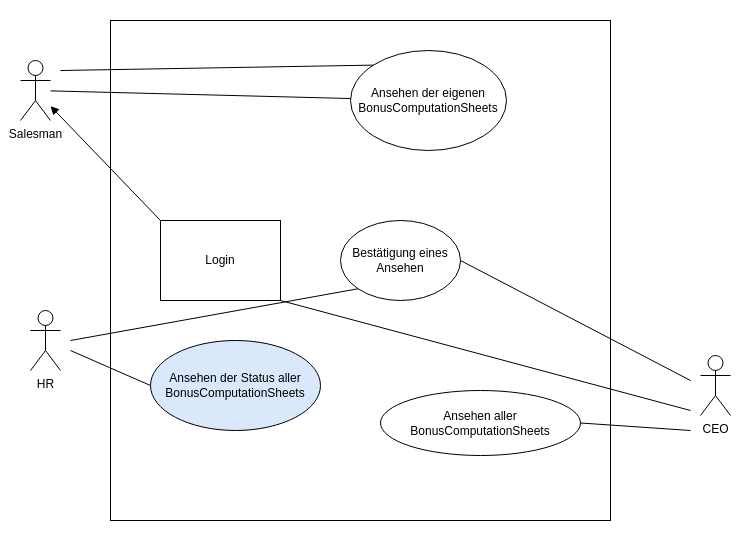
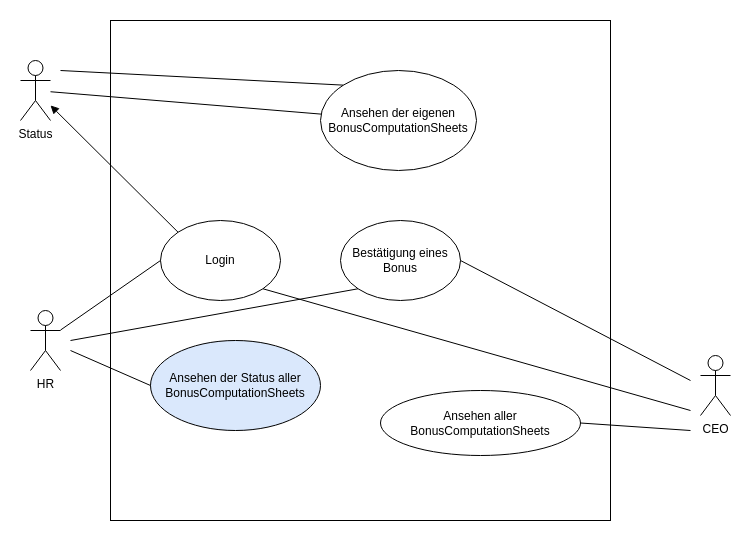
  <mxCell id="0" />
  <mxCell id="1" parent="0" />
  <mxCell id="2" value="" style="whiteSpace=wrap;html=1;aspect=fixed;" vertex="1" parent="1"><mxGeometry x="110" y="20" width="500" height="500" as="geometry" /></mxCell>
- <mxCell id="3" value="Salesman" style="shape=umlActor;verticalLabelPosition=bottom;verticalAlign=top;html=1;outlineConnect=0;" vertex="1" parent="1"><mxGeometry x="20" y="60" width="30" height="60" as="geometry" /></mxCell>
- <mxCell id="4" value="Login" style="whiteSpace=wrap;html=1;rounded=0;" vertex="1" parent="1"><mxGeometry x="160" y="220" width="120" height="80" as="geometry" /></mxCell>
+ <mxCell id="3" value="Status" style="shape=umlActor;verticalLabelPosition=bottom;verticalAlign=top;html=1;outlineConnect=0;" vertex="1" parent="1"><mxGeometry x="20" y="60" width="30" height="60" as="geometry" /></mxCell>
+ <mxCell id="4" value="Login" style="ellipse;whiteSpace=wrap;html=1;" vertex="1" parent="1"><mxGeometry x="160" y="220" width="120" height="80" as="geometry" /></mxCell>
  <mxCell id="5" value="" style="endArrow=block;html=1;rounded=0;exitX=0;exitY=0;exitDx=0;exitDy=0;" edge="1" parent="1" source="4" target="3"><mxGeometry width="50" height="50" relative="1" as="geometry"><mxPoint x="30" y="280" as="sourcePoint" /><mxPoint x="80" y="230" as="targetPoint" /></mxGeometry></mxCell>
- <mxCell id="6" value="Ansehen der eigenen BonusComputationSheets" style="ellipse;whiteSpace=wrap;html=1;" vertex="1" parent="1"><mxGeometry x="350" y="50" width="156" height="100" as="geometry" /></mxCell>
+ <mxCell id="6" value="Ansehen der eigenen BonusComputationSheets" style="ellipse;whiteSpace=wrap;html=1;" vertex="1" parent="1"><mxGeometry x="320" y="70" width="156" height="100" as="geometry" /></mxCell>
  <mxCell id="7" value="" style="endArrow=none;html=1;rounded=0;entryX=0;entryY=0;entryDx=0;entryDy=0;" edge="1" parent="1" target="6"><mxGeometry width="50" height="50" relative="1" as="geometry"><mxPoint x="60" y="70" as="sourcePoint" /><mxPoint x="80" y="-20" as="targetPoint" /></mxGeometry></mxCell>
- <mxCell id="8" value="Bestätigung eines Ansehen" style="ellipse;whiteSpace=wrap;html=1;" vertex="1" parent="1"><mxGeometry x="340" y="220" width="120" height="80" as="geometry" /></mxCell>
+ <mxCell id="8" value="Bestätigung eines Bonus" style="ellipse;whiteSpace=wrap;html=1;" vertex="1" parent="1"><mxGeometry x="340" y="220" width="120" height="80" as="geometry" /></mxCell>
  <mxCell id="9" value="" style="endArrow=none;html=1;rounded=0;" edge="1" parent="1" source="3" target="6"><mxGeometry width="50" height="50" relative="1" as="geometry"><mxPoint x="250" y="260" as="sourcePoint" /><mxPoint x="300" y="210" as="targetPoint" /></mxGeometry></mxCell>
  <mxCell id="10" value="HR" style="shape=umlActor;verticalLabelPosition=bottom;verticalAlign=top;html=1;outlineConnect=0;" vertex="1" parent="1"><mxGeometry x="30" y="310" width="30" height="60" as="geometry" /></mxCell>
+ <mxCell id="11" value="" style="endArrow=none;html=1;rounded=0;entryX=0;entryY=0.5;entryDx=0;entryDy=0;" edge="1" parent="1" source="10" target="4"><mxGeometry width="50" height="50" relative="1" as="geometry"><mxPoint x="120" y="410" as="sourcePoint" /><mxPoint x="170" y="360" as="targetPoint" /></mxGeometry></mxCell>
  <mxCell id="12" value="Ansehen der Status aller BonusComputationSheets" style="ellipse;whiteSpace=wrap;html=1;fillColor=#dae8fc;" vertex="1" parent="1"><mxGeometry x="150" y="340" width="170" height="90" as="geometry" /></mxCell>
  <mxCell id="13" value="" style="endArrow=none;html=1;rounded=0;exitX=0;exitY=0.5;exitDx=0;exitDy=0;" edge="1" parent="1" source="12"><mxGeometry width="50" height="50" relative="1" as="geometry"><mxPoint x="0" y="480" as="sourcePoint" /><mxPoint x="70" y="350" as="targetPoint" /></mxGeometry></mxCell>
  <mxCell id="14" value="" style="endArrow=none;html=1;rounded=0;exitX=0;exitY=1;exitDx=0;exitDy=0;" edge="1" parent="1" source="8"><mxGeometry width="50" height="50" relative="1" as="geometry"><mxPoint x="0" y="490" as="sourcePoint" /><mxPoint x="70" y="340" as="targetPoint" /></mxGeometry></mxCell>
  <mxCell id="15" value="CEO" style="shape=umlActor;verticalLabelPosition=bottom;verticalAlign=top;html=1;outlineConnect=0;" vertex="1" parent="1"><mxGeometry x="700" y="355" width="30" height="60" as="geometry" /></mxCell>
  <mxCell id="16" value="" style="endArrow=none;html=1;rounded=0;entryX=1;entryY=1;entryDx=0;entryDy=0;" edge="1" parent="1" target="4"><mxGeometry width="50" height="50" relative="1" as="geometry"><mxPoint x="690" y="410" as="sourcePoint" /><mxPoint x="700" y="290" as="targetPoint" /></mxGeometry></mxCell>
  <mxCell id="17" value="Ansehen aller BonusComputationSheets" style="ellipse;whiteSpace=wrap;html=1;" vertex="1" parent="1"><mxGeometry x="380" y="390" width="200" height="65" as="geometry" /></mxCell>
  <mxCell id="18" value="" style="endArrow=none;html=1;rounded=0;exitX=1;exitY=0.5;exitDx=0;exitDy=0;" edge="1" parent="1" source="17"><mxGeometry width="50" height="50" relative="1" as="geometry"><mxPoint x="670" y="540" as="sourcePoint" /><mxPoint x="690" y="430" as="targetPoint" /></mxGeometry></mxCell>
  <mxCell id="19" value="" style="endArrow=none;html=1;rounded=0;entryX=1;entryY=0.5;entryDx=0;entryDy=0;" edge="1" parent="1" target="8"><mxGeometry width="50" height="50" relative="1" as="geometry"><mxPoint x="690" y="380" as="sourcePoint" /><mxPoint x="690" y="220" as="targetPoint" /></mxGeometry></mxCell>
